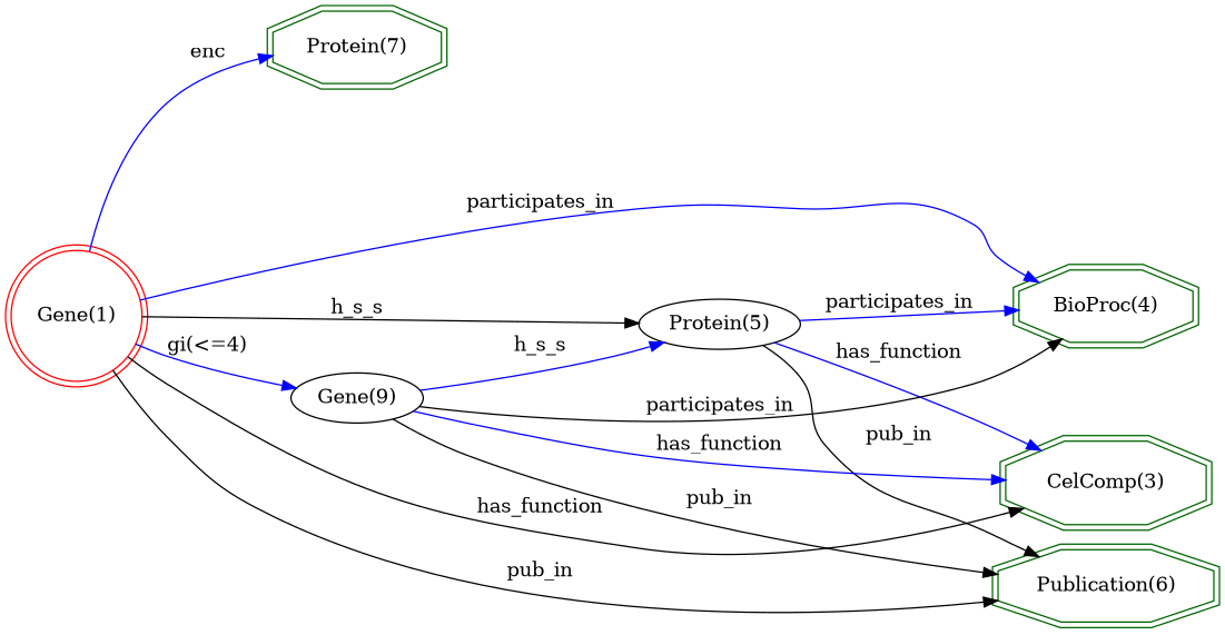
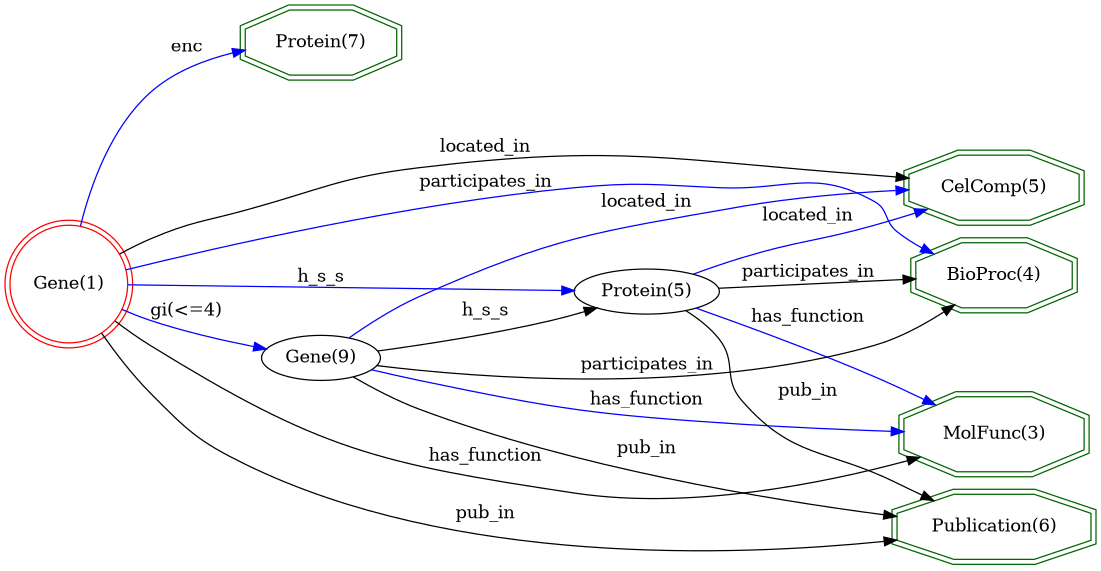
  digraph {
    rankdir=LR
    node [color=darkgreen shape=doubleoctagon]
    edge [color=blue]
    "Protein(7)" [height=0.61111 width=1.4931]
    "BioProc(4)" [height=0.61111 width=1.5966]
+   "CelComp(5)" [height=0.61111 width=1.7443]
    n4 [height=0.61111 label="Publication(6)" width=1.9362]
-   "MolFunc(3)" [height=0.61111 width=1.7 label="CelComp(3)"]
+   "MolFunc(3)" [height=0.61111 width=1.7]
    "Gene(1)" [color=red height=1.1966 shape=doublecircle width=1.1966]
    n7 [height=0.5 label="Protein(5)" width=1.2768 color="" shape=""]
    "Gene(9)" [height=0.5 width=1.0855 color="" shape=""]
    "Gene(1)" -> "Protein(7)" [label=enc]
    "Gene(1)" -> "BioProc(4)" [label=participates_in]
+   "Gene(1)" -> "CelComp(5)" [color=black label=located_in]
    "Gene(1)" -> n4 [color=black label=pub_in]
    "Gene(1)" -> "MolFunc(3)" [color=black label=has_function]
-   "Gene(1)" -> n7 [color=black label=h_s_s]
+   "Gene(1)" -> n7 [label=h_s_s]
    "Gene(1)" -> "Gene(9)" [label="gi(<=4)"]
-   n7 -> "BioProc(4)" [label=participates_in]
+   n7 -> "BioProc(4)" [color=black label=participates_in]
+   n7 -> "CelComp(5)" [label=located_in]
    n7 -> n4 [color=black label=pub_in]
    n7 -> "MolFunc(3)" [label=has_function]
    "Gene(9)" -> "BioProc(4)" [color=black label=participates_in]
+   "Gene(9)" -> "CelComp(5)" [label=located_in]
    "Gene(9)" -> n4 [color=black label=pub_in]
    "Gene(9)" -> "MolFunc(3)" [label=has_function]
-   "Gene(9)" -> n7 [label=h_s_s]
+   "Gene(9)" -> n7 [color=black label=h_s_s]
  }
